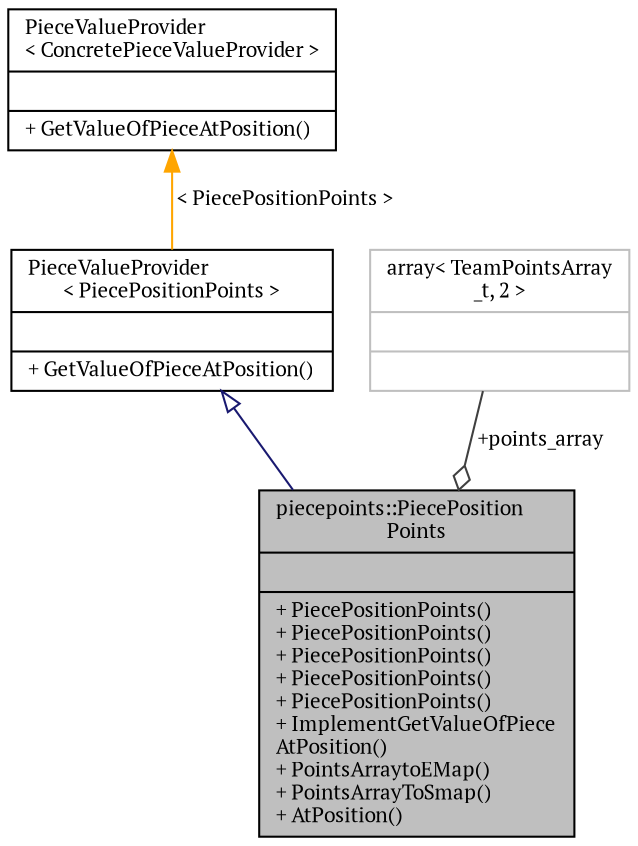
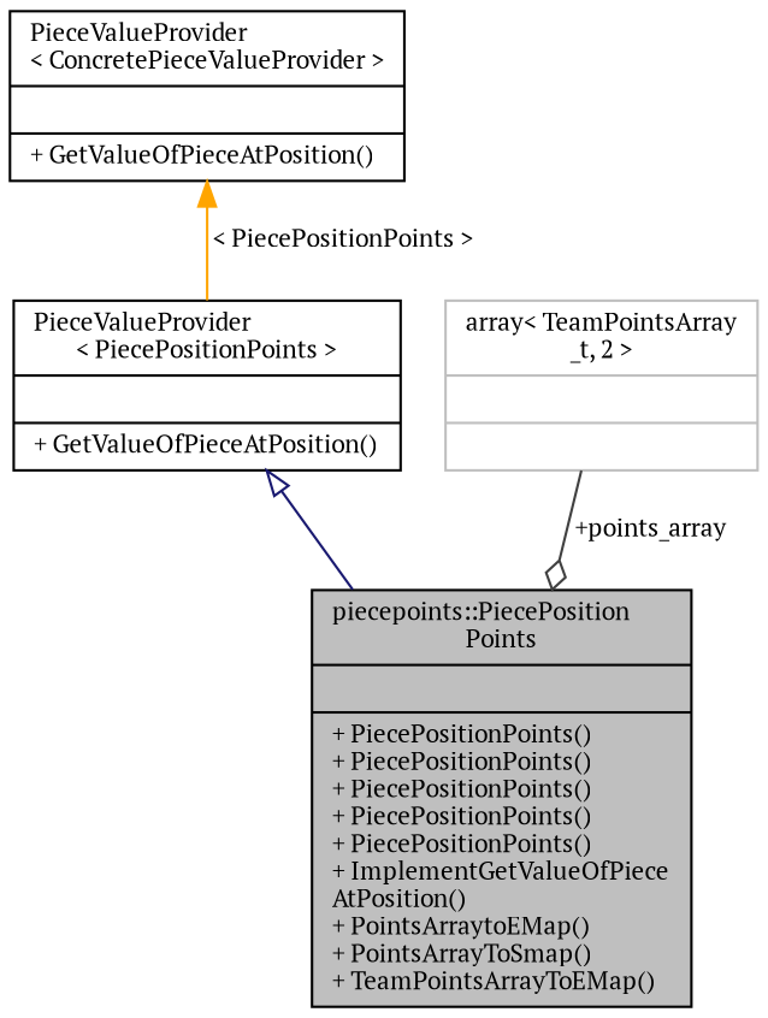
  digraph {
    fontname="PT Serif"
    node [color=black fillcolor=white fontname="PT Serif" fontsize=10 shape=record style=filled]
    edge [dir=back fontname="PT Serif" fontsize=10 labelfontname=Helvetica labelfontsize=10 style=solid]
-   n1 [fillcolor=grey75 fontcolor=black height=0.2 label="{piecepoints::PiecePosition\lPoints\n||+ PiecePositionPoints()\l+ PiecePositionPoints()\l+ PiecePositionPoints()\l+ PiecePositionPoints()\l+ PiecePositionPoints()\l+ ImplementGetValueOfPiece\lAtPosition()\l+ PointsArraytoEMap()\l+ PointsArrayToSmap()\l+ AtPosition()\l}" width=0.4]
+   n1 [fillcolor=grey75 fontcolor=black height=0.2 label="{piecepoints::PiecePosition\lPoints\n||+ PiecePositionPoints()\l+ PiecePositionPoints()\l+ PiecePositionPoints()\l+ PiecePositionPoints()\l+ PiecePositionPoints()\l+ ImplementGetValueOfPiece\lAtPosition()\l+ PointsArraytoEMap()\l+ PointsArrayToSmap()\l+ TeamPointsArrayToEMap()\l}" width=0.4]
    n2 [height=0.2 label="{PieceValueProvider\l\< PiecePositionPoints \>\n||+ GetValueOfPieceAtPosition()\l}" width=0.4]
    n3 [height=0.2 label="{PieceValueProvider\l\< ConcretePieceValueProvider \>\n||+ GetValueOfPieceAtPosition()\l}" width=0.4]
    n4 [color=grey75 height=0.2 label="{array\< TeamPointsArray\l_t, 2 \>\n||}" width=0.4]
    n2 -> n1 [arrowtail=onormal color=midnightblue]
    n3 -> n2 [color=orange label=" \< PiecePositionPoints \>"]
    n4 -> n1 [arrowhead=odiamond color=grey25 label=" +points_array" dir=""]
  }
